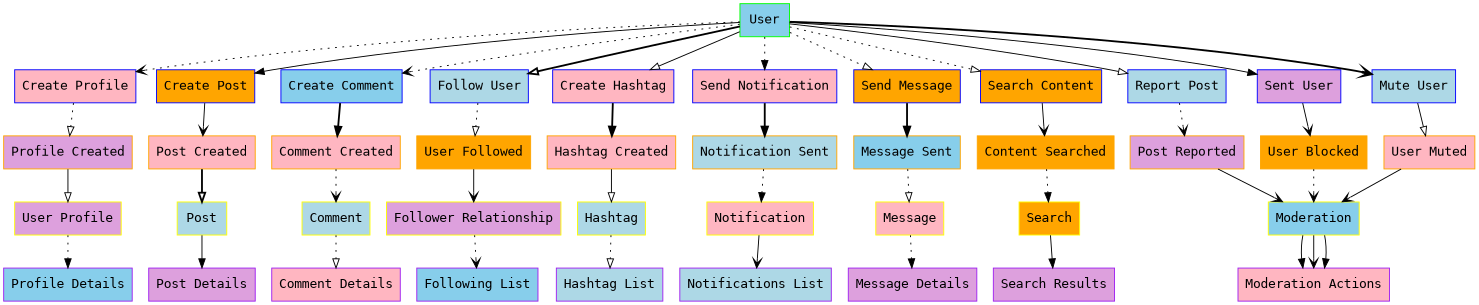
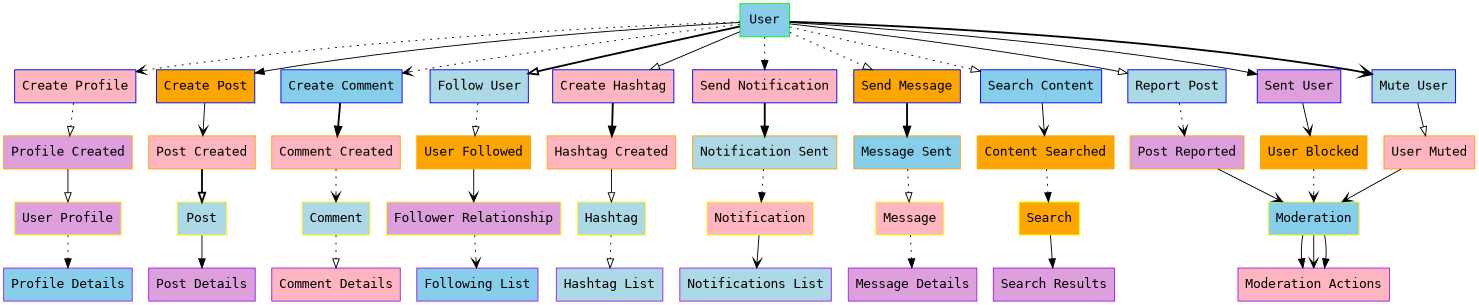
  digraph {
    fontname="DejaVu Sans Mono"
    node [color=orange fillcolor=lightpink fontname="DejaVu Sans Mono" shape=box style=filled]
    edge [arrowhead=normal fontname="DejaVu Sans Mono" style=solid]
    n1 [fillcolor=plum label="Profile Created"]
    n2 [color=yellow fillcolor=plum label="User Profile"]
    n3 [color=purple fillcolor=skyblue label="Profile Details"]
    n4 [label="Post Created"]
    n5 [color=yellow fillcolor=lightblue label=Post]
    n6 [color=purple fillcolor=plum label="Post Details"]
    n7 [label="Comment Created"]
    n8 [color=yellow fillcolor=lightblue label=Comment]
    n9 [color=purple label="Comment Details"]
    n10 [fillcolor=orange label="User Followed"]
    n11 [color=yellow fillcolor=plum label="Follower Relationship"]
    n12 [color=purple fillcolor=skyblue label="Following List"]
    n13 [label="Hashtag Created"]
    n14 [color=yellow fillcolor=lightblue label=Hashtag]
    n15 [color=purple fillcolor=lightblue label="Hashtag List"]
    n16 [fillcolor=lightblue label="Notification Sent"]
    n17 [color=yellow label=Notification]
    n18 [color=purple fillcolor=lightblue label="Notifications List"]
    n19 [fillcolor=skyblue label="Message Sent"]
    n20 [color=yellow label=Message]
    n21 [color=purple fillcolor=plum label="Message Details"]
    n22 [fillcolor=orange label="Content Searched"]
    n23 [color=yellow fillcolor=orange label=Search]
    n24 [color=purple fillcolor=plum label="Search Results"]
    n25 [fillcolor=plum label="Post Reported"]
    n26 [color=yellow fillcolor=skyblue label=Moderation]
    n27 [color=purple label="Moderation Actions"]
    n28 [fillcolor=orange label="User Blocked"]
    n29 [label="User Muted"]
    n30 [color=blue label="Create Profile"]
    n31 [color=blue fillcolor=orange label="Create Post"]
    n32 [color=blue fillcolor=skyblue label="Create Comment"]
    n33 [color=blue fillcolor=lightblue label="Follow User"]
    n34 [color=blue label="Create Hashtag"]
    n35 [color=blue label="Send Notification"]
    n36 [color=blue fillcolor=orange label="Send Message"]
-   n37 [color=blue fillcolor=orange label="Search Content"]
+   n37 [color=blue fillcolor=skyblue label="Search Content"]
    n38 [color=blue fillcolor=lightblue label="Report Post"]
    n39 [color=blue fillcolor=plum label="Sent User"]
    n40 [color=blue fillcolor=lightblue label="Mute User"]
    n41 [color=green fillcolor=skyblue label=User]
    n1 -> n2 [arrowhead=onormal]
    n2 -> n3 [style=dotted]
    n4 -> n5 [arrowhead=onormal style=bold]
    n5 -> n6
    n7 -> n8 [arrowhead=vee style=dotted]
    n8 -> n9 [arrowhead=onormal style=dotted]
    n10 -> n11 [arrowhead=vee]
    n11 -> n12 [arrowhead=vee style=dotted]
    n13 -> n14 [arrowhead=onormal]
    n14 -> n15 [arrowhead=onormal style=dotted]
    n16 -> n17 [style=dotted]
    n17 -> n18 [arrowhead=vee]
    n19 -> n20 [arrowhead=onormal style=dotted]
    n20 -> n21 [style=dotted]
    n22 -> n23 [style=dotted]
    n23 -> n24
    n25 -> n26 [arrowhead=vee]
    n26 -> n27
    n26 -> n27 [arrowhead=vee]
    n26 -> n27
    n28 -> n26 [arrowhead=vee style=dotted]
    n29 -> n26 [arrowhead=vee]
    n30 -> n1 [arrowhead=onormal style=dotted]
    n31 -> n4 [arrowhead=vee]
    n32 -> n7 [style=bold]
    n33 -> n10 [arrowhead=onormal style=dotted]
    n34 -> n13 [style=bold]
    n35 -> n16 [style=bold]
    n36 -> n19 [style=bold]
    n37 -> n22 [arrowhead=vee]
    n38 -> n25 [arrowhead=vee style=dotted]
    n39 -> n28 [arrowhead=vee]
    n40 -> n29 [arrowhead=onormal]
    n41 -> n30 [arrowhead=vee style=dotted]
    n41 -> n31
    n41 -> n32 [arrowhead=vee style=dotted]
    n41 -> n33 [arrowhead=onormal style=bold]
    n41 -> n34 [arrowhead=onormal]
    n41 -> n35 [style=dotted]
    n41 -> n36 [arrowhead=onormal style=dotted]
    n41 -> n37 [arrowhead=onormal style=dotted]
    n41 -> n38 [arrowhead=onormal]
    n41 -> n39
    n41 -> n40 [arrowhead=vee style=bold]
  }
